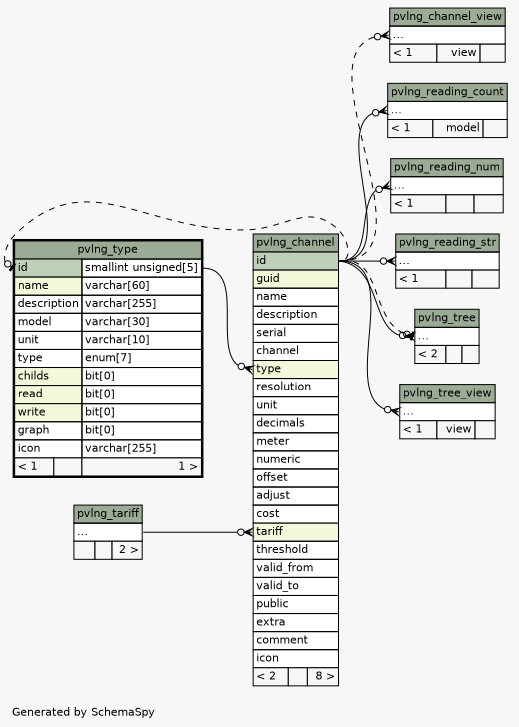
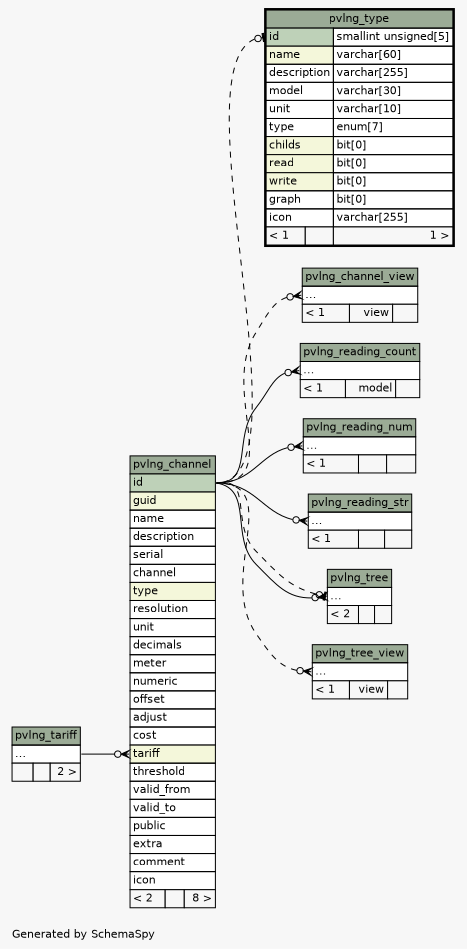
  digraph {
    bgcolor="#f7f7f7"
    fontname=Helvetica
    fontsize=11
    label="\nGenerated by SchemaSpy"
    labeljust=l
    nodesep=0.18
    rankdir=RL
    ranksep=0.46
    node [fontname=Helvetica fontsize=11 shape=plaintext]
    edge [arrowhead=none arrowsize=0.8 arrowtail=crowodot dir=back headport="id:e" tailport="elipses:w"]
    n1 [label=<     <TABLE BORDER="0" CELLBORDER="1" CELLSPACING="0" BGCOLOR="#ffffff">       <TR><TD COLSPAN="3" BGCOLOR="#9bab96" ALIGN="CENTER">pvlng_channel</TD></TR>       <TR><TD PORT="id" COLSPAN="3" BGCOLOR="#bed1b8" ALIGN="LEFT">id</TD></TR>       <TR><TD PORT="guid" COLSPAN="3" BGCOLOR="#f4f7da" ALIGN="LEFT">guid</TD></TR>       <TR><TD PORT="name" COLSPAN="3" ALIGN="LEFT">name</TD></TR>       <TR><TD PORT="description" COLSPAN="3" ALIGN="LEFT">description</TD></TR>       <TR><TD PORT="serial" COLSPAN="3" ALIGN="LEFT">serial</TD></TR>       <TR><TD PORT="channel" COLSPAN="3" ALIGN="LEFT">channel</TD></TR>       <TR><TD PORT="type" COLSPAN="3" BGCOLOR="#f4f7da" ALIGN="LEFT">type</TD></TR>       <TR><TD PORT="resolution" COLSPAN="3" ALIGN="LEFT">resolution</TD></TR>       <TR><TD PORT="unit" COLSPAN="3" ALIGN="LEFT">unit</TD></TR>       <TR><TD PORT="decimals" COLSPAN="3" ALIGN="LEFT">decimals</TD></TR>       <TR><TD PORT="meter" COLSPAN="3" ALIGN="LEFT">meter</TD></TR>       <TR><TD PORT="numeric" COLSPAN="3" ALIGN="LEFT">numeric</TD></TR>       <TR><TD PORT="offset" COLSPAN="3" ALIGN="LEFT">offset</TD></TR>       <TR><TD PORT="adjust" COLSPAN="3" ALIGN="LEFT">adjust</TD></TR>       <TR><TD PORT="cost" COLSPAN="3" ALIGN="LEFT">cost</TD></TR>       <TR><TD PORT="tariff" COLSPAN="3" BGCOLOR="#f4f7da" ALIGN="LEFT">tariff</TD></TR>       <TR><TD PORT="threshold" COLSPAN="3" ALIGN="LEFT">threshold</TD></TR>       <TR><TD PORT="valid_from" COLSPAN="3" ALIGN="LEFT">valid_from</TD></TR>       <TR><TD PORT="valid_to" COLSPAN="3" ALIGN="LEFT">valid_to</TD></TR>       <TR><TD PORT="public" COLSPAN="3" ALIGN="LEFT">public</TD></TR>       <TR><TD PORT="extra" COLSPAN="3" ALIGN="LEFT">extra</TD></TR>       <TR><TD PORT="comment" COLSPAN="3" ALIGN="LEFT">comment</TD></TR>       <TR><TD PORT="icon" COLSPAN="3" ALIGN="LEFT">icon</TD></TR>       <TR><TD ALIGN="LEFT" BGCOLOR="#f7f7f7">&lt; 2</TD><TD ALIGN="RIGHT" BGCOLOR="#f7f7f7">  </TD><TD ALIGN="RIGHT" BGCOLOR="#f7f7f7">8 &gt;</TD></TR>     </TABLE>>]
    n2 [label=<     <TABLE BORDER="0" CELLBORDER="1" CELLSPACING="0" BGCOLOR="#ffffff">       <TR><TD COLSPAN="3" BGCOLOR="#9bab96" ALIGN="CENTER">pvlng_tariff</TD></TR>       <TR><TD PORT="elipses" COLSPAN="3" ALIGN="LEFT">...</TD></TR>       <TR><TD ALIGN="LEFT" BGCOLOR="#f7f7f7">  </TD><TD ALIGN="RIGHT" BGCOLOR="#f7f7f7">  </TD><TD ALIGN="RIGHT" BGCOLOR="#f7f7f7">2 &gt;</TD></TR>     </TABLE>>]
    n3 [label=<     <TABLE BORDER="2" CELLBORDER="1" CELLSPACING="0" BGCOLOR="#ffffff">       <TR><TD COLSPAN="3" BGCOLOR="#9bab96" ALIGN="CENTER">pvlng_type</TD></TR>       <TR><TD PORT="id" COLSPAN="2" BGCOLOR="#bed1b8" ALIGN="LEFT">id</TD><TD PORT="id.type" ALIGN="LEFT">smallint unsigned[5]</TD></TR>       <TR><TD PORT="name" COLSPAN="2" BGCOLOR="#f4f7da" ALIGN="LEFT">name</TD><TD PORT="name.type" ALIGN="LEFT">varchar[60]</TD></TR>       <TR><TD PORT="description" COLSPAN="2" ALIGN="LEFT">description</TD><TD PORT="description.type" ALIGN="LEFT">varchar[255]</TD></TR>       <TR><TD PORT="model" COLSPAN="2" ALIGN="LEFT">model</TD><TD PORT="model.type" ALIGN="LEFT">varchar[30]</TD></TR>       <TR><TD PORT="unit" COLSPAN="2" ALIGN="LEFT">unit</TD><TD PORT="unit.type" ALIGN="LEFT">varchar[10]</TD></TR>       <TR><TD PORT="type" COLSPAN="2" ALIGN="LEFT">type</TD><TD PORT="type.type" ALIGN="LEFT">enum[7]</TD></TR>       <TR><TD PORT="childs" COLSPAN="2" BGCOLOR="#f4f7da" ALIGN="LEFT">childs</TD><TD PORT="childs.type" ALIGN="LEFT">bit[0]</TD></TR>       <TR><TD PORT="read" COLSPAN="2" BGCOLOR="#f4f7da" ALIGN="LEFT">read</TD><TD PORT="read.type" ALIGN="LEFT">bit[0]</TD></TR>       <TR><TD PORT="write" COLSPAN="2" BGCOLOR="#f4f7da" ALIGN="LEFT">write</TD><TD PORT="write.type" ALIGN="LEFT">bit[0]</TD></TR>       <TR><TD PORT="graph" COLSPAN="2" ALIGN="LEFT">graph</TD><TD PORT="graph.type" ALIGN="LEFT">bit[0]</TD></TR>       <TR><TD PORT="icon" COLSPAN="2" ALIGN="LEFT">icon</TD><TD PORT="icon.type" ALIGN="LEFT">varchar[255]</TD></TR>       <TR><TD ALIGN="LEFT" BGCOLOR="#f7f7f7">&lt; 1</TD><TD ALIGN="RIGHT" BGCOLOR="#f7f7f7">  </TD><TD ALIGN="RIGHT" BGCOLOR="#f7f7f7">1 &gt;</TD></TR>     </TABLE>>]
    n4 [label=<     <TABLE BORDER="0" CELLBORDER="1" CELLSPACING="0" BGCOLOR="#ffffff">       <TR><TD COLSPAN="3" BGCOLOR="#9bab96" ALIGN="CENTER">pvlng_channel_view</TD></TR>       <TR><TD PORT="elipses" COLSPAN="3" ALIGN="LEFT">...</TD></TR>       <TR><TD ALIGN="LEFT" BGCOLOR="#f7f7f7">&lt; 1</TD><TD ALIGN="RIGHT" BGCOLOR="#f7f7f7">view</TD><TD ALIGN="RIGHT" BGCOLOR="#f7f7f7">  </TD></TR>     </TABLE>>]
    n5 [label=<     <TABLE BORDER="0" CELLBORDER="1" CELLSPACING="0" BGCOLOR="#ffffff">       <TR><TD COLSPAN="3" BGCOLOR="#9bab96" ALIGN="CENTER">pvlng_reading_count</TD></TR>       <TR><TD PORT="elipses" COLSPAN="3" ALIGN="LEFT">...</TD></TR>       <TR><TD ALIGN="LEFT" BGCOLOR="#f7f7f7">&lt; 1</TD><TD ALIGN="RIGHT" BGCOLOR="#f7f7f7">model</TD><TD ALIGN="RIGHT" BGCOLOR="#f7f7f7">  </TD></TR>     </TABLE>>]
    n6 [label=<     <TABLE BORDER="0" CELLBORDER="1" CELLSPACING="0" BGCOLOR="#ffffff">       <TR><TD COLSPAN="3" BGCOLOR="#9bab96" ALIGN="CENTER">pvlng_reading_num</TD></TR>       <TR><TD PORT="elipses" COLSPAN="3" ALIGN="LEFT">...</TD></TR>       <TR><TD ALIGN="LEFT" BGCOLOR="#f7f7f7">&lt; 1</TD><TD ALIGN="RIGHT" BGCOLOR="#f7f7f7">  </TD><TD ALIGN="RIGHT" BGCOLOR="#f7f7f7">  </TD></TR>     </TABLE>>]
    n7 [label=<     <TABLE BORDER="0" CELLBORDER="1" CELLSPACING="0" BGCOLOR="#ffffff">       <TR><TD COLSPAN="3" BGCOLOR="#9bab96" ALIGN="CENTER">pvlng_reading_str</TD></TR>       <TR><TD PORT="elipses" COLSPAN="3" ALIGN="LEFT">...</TD></TR>       <TR><TD ALIGN="LEFT" BGCOLOR="#f7f7f7">&lt; 1</TD><TD ALIGN="RIGHT" BGCOLOR="#f7f7f7">  </TD><TD ALIGN="RIGHT" BGCOLOR="#f7f7f7">  </TD></TR>     </TABLE>>]
    n8 [label=<     <TABLE BORDER="0" CELLBORDER="1" CELLSPACING="0" BGCOLOR="#ffffff">       <TR><TD COLSPAN="3" BGCOLOR="#9bab96" ALIGN="CENTER">pvlng_tree</TD></TR>       <TR><TD PORT="elipses" COLSPAN="3" ALIGN="LEFT">...</TD></TR>       <TR><TD ALIGN="LEFT" BGCOLOR="#f7f7f7">&lt; 2</TD><TD ALIGN="RIGHT" BGCOLOR="#f7f7f7">  </TD><TD ALIGN="RIGHT" BGCOLOR="#f7f7f7">  </TD></TR>     </TABLE>>]
    n9 [label=<     <TABLE BORDER="0" CELLBORDER="1" CELLSPACING="0" BGCOLOR="#ffffff">       <TR><TD COLSPAN="3" BGCOLOR="#9bab96" ALIGN="CENTER">pvlng_tree_view</TD></TR>       <TR><TD PORT="elipses" COLSPAN="3" ALIGN="LEFT">...</TD></TR>       <TR><TD ALIGN="LEFT" BGCOLOR="#f7f7f7">&lt; 1</TD><TD ALIGN="RIGHT" BGCOLOR="#f7f7f7">view</TD><TD ALIGN="RIGHT" BGCOLOR="#f7f7f7">  </TD></TR>     </TABLE>>]
    n1 -> n2 [headport="elipses:e" tailport="tariff:w"]
-   n1 -> n3 [headport="id.type:e" tailport="type:w"]
    n3 -> n1 [arrowtail=teeodot style=dashed tailport="id:w"]
    n4 -> n1 [style=dashed]
    n5 -> n1 [style=solid]
    n6 -> n1
    n7 -> n1
    n8 -> n1
    n8 -> n1 [arrowtail=teeodot style=dashed]
-   n9 -> n1 [style=solid]
+   n9 -> n1 [style=dashed]
  }
